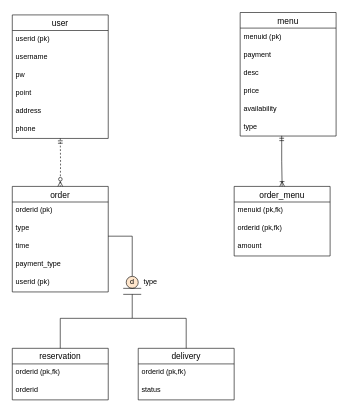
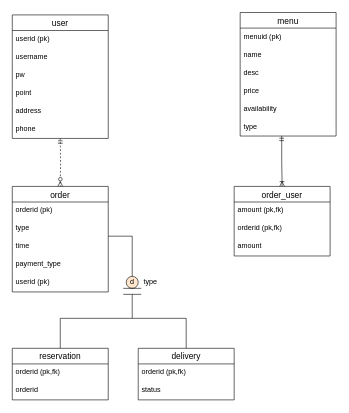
  <mxCell id="0" />
  <mxCell id="1" parent="0" />
  <mxCell id="2" value="user" style="swimlane;fontStyle=0;childLayout=stackLayout;horizontal=1;startSize=26;horizontalStack=0;resizeParent=1;resizeParentMax=0;resizeLast=0;collapsible=1;marginBottom=0;align=center;fontSize=14;" parent="1" vertex="1"><mxGeometry x="20" y="24" width="160" height="206" as="geometry" /></mxCell>
  <mxCell id="3" value="userid (pk)" style="text;strokeColor=none;fillColor=none;spacingLeft=4;spacingRight=4;overflow=hidden;rotatable=0;points=[[0,0.5],[1,0.5]];portConstraint=eastwest;fontSize=12;" parent="2" vertex="1"><mxGeometry y="26" width="160" height="30" as="geometry" /></mxCell>
  <mxCell id="4" value="username" style="text;strokeColor=none;fillColor=none;spacingLeft=4;spacingRight=4;overflow=hidden;rotatable=0;points=[[0,0.5],[1,0.5]];portConstraint=eastwest;fontSize=12;" parent="2" vertex="1"><mxGeometry y="56" width="160" height="30" as="geometry" /></mxCell>
  <mxCell id="5" value="pw" style="text;strokeColor=none;fillColor=none;spacingLeft=4;spacingRight=4;overflow=hidden;rotatable=0;points=[[0,0.5],[1,0.5]];portConstraint=eastwest;fontSize=12;" parent="2" vertex="1"><mxGeometry y="86" width="160" height="30" as="geometry" /></mxCell>
  <mxCell id="6" value="point" style="text;strokeColor=none;fillColor=none;spacingLeft=4;spacingRight=4;overflow=hidden;rotatable=0;points=[[0,0.5],[1,0.5]];portConstraint=eastwest;fontSize=12;" parent="2" vertex="1"><mxGeometry y="116" width="160" height="30" as="geometry" /></mxCell>
  <mxCell id="7" value="address" style="text;strokeColor=none;fillColor=none;spacingLeft=4;spacingRight=4;overflow=hidden;rotatable=0;points=[[0,0.5],[1,0.5]];portConstraint=eastwest;fontSize=12;" parent="2" vertex="1"><mxGeometry y="146" width="160" height="30" as="geometry" /></mxCell>
  <mxCell id="8" value="phone" style="text;strokeColor=none;fillColor=none;spacingLeft=4;spacingRight=4;overflow=hidden;rotatable=0;points=[[0,0.5],[1,0.5]];portConstraint=eastwest;fontSize=12;" parent="2" vertex="1"><mxGeometry y="176" width="160" height="30" as="geometry" /></mxCell>
  <mxCell id="9" value="menu" style="swimlane;fontStyle=0;childLayout=stackLayout;horizontal=1;startSize=26;horizontalStack=0;resizeParent=1;resizeParentMax=0;resizeLast=0;collapsible=1;marginBottom=0;align=center;fontSize=14;" parent="1" vertex="1"><mxGeometry x="400" y="20" width="160" height="206" as="geometry" /></mxCell>
  <mxCell id="10" value="menuid (pk)" style="text;strokeColor=none;fillColor=none;spacingLeft=4;spacingRight=4;overflow=hidden;rotatable=0;points=[[0,0.5],[1,0.5]];portConstraint=eastwest;fontSize=12;" parent="9" vertex="1"><mxGeometry y="26" width="160" height="30" as="geometry" /></mxCell>
- <mxCell id="11" value="payment" style="text;strokeColor=none;fillColor=none;spacingLeft=4;spacingRight=4;overflow=hidden;rotatable=0;points=[[0,0.5],[1,0.5]];portConstraint=eastwest;fontSize=12;" parent="9" vertex="1"><mxGeometry y="56" width="160" height="30" as="geometry" /></mxCell>
+ <mxCell id="11" value="name" style="text;strokeColor=none;fillColor=none;spacingLeft=4;spacingRight=4;overflow=hidden;rotatable=0;points=[[0,0.5],[1,0.5]];portConstraint=eastwest;fontSize=12;" parent="9" vertex="1"><mxGeometry y="56" width="160" height="30" as="geometry" /></mxCell>
  <mxCell id="12" value="desc" style="text;strokeColor=none;fillColor=none;spacingLeft=4;spacingRight=4;overflow=hidden;rotatable=0;points=[[0,0.5],[1,0.5]];portConstraint=eastwest;fontSize=12;" parent="9" vertex="1"><mxGeometry y="86" width="160" height="30" as="geometry" /></mxCell>
  <mxCell id="13" value="price" style="text;strokeColor=none;fillColor=none;spacingLeft=4;spacingRight=4;overflow=hidden;rotatable=0;points=[[0,0.5],[1,0.5]];portConstraint=eastwest;fontSize=12;" parent="9" vertex="1"><mxGeometry y="116" width="160" height="30" as="geometry" /></mxCell>
  <mxCell id="14" value="availability" style="text;strokeColor=none;fillColor=none;spacingLeft=4;spacingRight=4;overflow=hidden;rotatable=0;points=[[0,0.5],[1,0.5]];portConstraint=eastwest;fontSize=12;" parent="9" vertex="1"><mxGeometry y="146" width="160" height="30" as="geometry" /></mxCell>
  <mxCell id="15" value="type" style="text;strokeColor=none;fillColor=none;spacingLeft=4;spacingRight=4;overflow=hidden;rotatable=0;points=[[0,0.5],[1,0.5]];portConstraint=eastwest;fontSize=12;" parent="9" vertex="1"><mxGeometry y="176" width="160" height="30" as="geometry" /></mxCell>
  <mxCell id="16" value="order" style="swimlane;fontStyle=0;childLayout=stackLayout;horizontal=1;startSize=26;horizontalStack=0;resizeParent=1;resizeParentMax=0;resizeLast=0;collapsible=1;marginBottom=0;align=center;fontSize=14;" parent="1" vertex="1"><mxGeometry x="20" y="310" width="160" height="176" as="geometry" /></mxCell>
  <mxCell id="17" value="orderid (pk)" style="text;strokeColor=none;fillColor=none;spacingLeft=4;spacingRight=4;overflow=hidden;rotatable=0;points=[[0,0.5],[1,0.5]];portConstraint=eastwest;fontSize=12;" parent="16" vertex="1"><mxGeometry y="26" width="160" height="30" as="geometry" /></mxCell>
  <mxCell id="18" value="type" style="text;strokeColor=none;fillColor=none;spacingLeft=4;spacingRight=4;overflow=hidden;rotatable=0;points=[[0,0.5],[1,0.5]];portConstraint=eastwest;fontSize=12;" parent="16" vertex="1"><mxGeometry y="56" width="160" height="30" as="geometry" /></mxCell>
  <mxCell id="19" value="time" style="text;strokeColor=none;fillColor=none;spacingLeft=4;spacingRight=4;overflow=hidden;rotatable=0;points=[[0,0.5],[1,0.5]];portConstraint=eastwest;fontSize=12;" vertex="1" parent="16"><mxGeometry y="86" width="160" height="30" as="geometry" /></mxCell>
  <mxCell id="20" value="payment_type" style="text;strokeColor=none;fillColor=none;spacingLeft=4;spacingRight=4;overflow=hidden;rotatable=0;points=[[0,0.5],[1,0.5]];portConstraint=eastwest;fontSize=12;" vertex="1" parent="16"><mxGeometry y="116" width="160" height="30" as="geometry" /></mxCell>
  <mxCell id="21" value="userid (pk)" style="text;strokeColor=none;fillColor=none;spacingLeft=4;spacingRight=4;overflow=hidden;rotatable=0;points=[[0,0.5],[1,0.5]];portConstraint=eastwest;fontSize=12;" vertex="1" parent="16"><mxGeometry y="146" width="160" height="30" as="geometry" /></mxCell>
  <mxCell id="22" style="edgeStyle=orthogonalEdgeStyle;rounded=0;orthogonalLoop=1;jettySize=auto;html=1;entryX=0.5;entryY=0;entryDx=0;entryDy=0;endArrow=ERzeroToMany;endFill=1;startArrow=ERmandOne;startFill=0;dashed=1;" parent="1" target="16" edge="1"><mxGeometry relative="1" as="geometry"><mxPoint x="100" y="230" as="sourcePoint" /></mxGeometry></mxCell>
  <mxCell id="23" value="delivery" style="swimlane;fontStyle=0;childLayout=stackLayout;horizontal=1;startSize=26;horizontalStack=0;resizeParent=1;resizeParentMax=0;resizeLast=0;collapsible=1;marginBottom=0;align=center;fontSize=14;" parent="1" vertex="1"><mxGeometry x="230" y="580" width="160" height="86" as="geometry" /></mxCell>
  <mxCell id="24" value="orderid (pk,fk)" style="text;strokeColor=none;fillColor=none;spacingLeft=4;spacingRight=4;overflow=hidden;rotatable=0;points=[[0,0.5],[1,0.5]];portConstraint=eastwest;fontSize=12;" parent="23" vertex="1"><mxGeometry y="26" width="160" height="30" as="geometry" /></mxCell>
  <mxCell id="25" value="status" style="text;strokeColor=none;fillColor=none;spacingLeft=4;spacingRight=4;overflow=hidden;rotatable=0;points=[[0,0.5],[1,0.5]];portConstraint=eastwest;fontSize=12;" parent="23" vertex="1"><mxGeometry y="56" width="160" height="30" as="geometry" /></mxCell>
  <mxCell id="26" value="reservation" style="swimlane;fontStyle=0;childLayout=stackLayout;horizontal=1;startSize=26;horizontalStack=0;resizeParent=1;resizeParentMax=0;resizeLast=0;collapsible=1;marginBottom=0;align=center;fontSize=14;" parent="1" vertex="1"><mxGeometry x="20" y="580" width="160" height="86" as="geometry" /></mxCell>
  <mxCell id="27" value="orderid (pk,fk)" style="text;strokeColor=none;fillColor=none;spacingLeft=4;spacingRight=4;overflow=hidden;rotatable=0;points=[[0,0.5],[1,0.5]];portConstraint=eastwest;fontSize=12;" parent="26" vertex="1"><mxGeometry y="26" width="160" height="30" as="geometry" /></mxCell>
  <mxCell id="28" value="orderid" style="text;strokeColor=none;fillColor=none;spacingLeft=4;spacingRight=4;overflow=hidden;rotatable=0;points=[[0,0.5],[1,0.5]];portConstraint=eastwest;fontSize=12;" parent="26" vertex="1"><mxGeometry y="56" width="160" height="30" as="geometry" /></mxCell>
  <mxCell id="29" style="edgeStyle=orthogonalEdgeStyle;rounded=0;orthogonalLoop=1;jettySize=auto;html=1;endArrow=none;endFill=0;" parent="1" source="18" edge="1"><mxGeometry relative="1" as="geometry"><mxPoint x="220" y="460" as="targetPoint" /><Array as="points"><mxPoint x="220" y="393" /></Array></mxGeometry></mxCell>
  <mxCell id="30" style="edgeStyle=orthogonalEdgeStyle;rounded=0;orthogonalLoop=1;jettySize=auto;html=1;entryX=0.5;entryY=0;entryDx=0;entryDy=0;endArrow=none;endFill=0;" parent="1" target="23" edge="1"><mxGeometry relative="1" as="geometry"><mxPoint x="220" y="490" as="sourcePoint" /><Array as="points"><mxPoint x="220" y="530" /><mxPoint x="310" y="530" /></Array></mxGeometry></mxCell>
  <mxCell id="31" value="d" style="ellipse;whiteSpace=wrap;html=1;aspect=fixed;fillColor=#ffe6cc;" parent="1" vertex="1"><mxGeometry x="210" y="460" width="20" height="20" as="geometry" /></mxCell>
  <mxCell id="32" value="" style="endArrow=none;html=1;" parent="1" edge="1"><mxGeometry width="50" height="50" relative="1" as="geometry"><mxPoint x="100" y="530" as="sourcePoint" /><mxPoint x="220" y="530" as="targetPoint" /></mxGeometry></mxCell>
  <mxCell id="33" value="" style="endArrow=none;html=1;exitX=0.5;exitY=0;exitDx=0;exitDy=0;" parent="1" source="26" edge="1"><mxGeometry width="50" height="50" relative="1" as="geometry"><mxPoint x="220" y="550" as="sourcePoint" /><mxPoint x="100" y="530" as="targetPoint" /></mxGeometry></mxCell>
  <mxCell id="34" value="" style="endArrow=none;html=1;" parent="1" edge="1"><mxGeometry width="50" height="50" relative="1" as="geometry"><mxPoint x="205" y="490" as="sourcePoint" /><mxPoint x="235" y="490" as="targetPoint" /></mxGeometry></mxCell>
  <mxCell id="35" value="" style="endArrow=none;html=1;" parent="1" edge="1"><mxGeometry width="50" height="50" relative="1" as="geometry"><mxPoint x="205" y="480" as="sourcePoint" /><mxPoint x="235" y="480" as="targetPoint" /></mxGeometry></mxCell>
  <mxCell id="36" value="type" style="text;html=1;align=center;verticalAlign=middle;resizable=0;points=[];autosize=1;" parent="1" vertex="1"><mxGeometry x="230" y="460" width="40" height="20" as="geometry" /></mxCell>
- <mxCell id="37" value="order_menu" style="swimlane;fontStyle=0;childLayout=stackLayout;horizontal=1;startSize=26;horizontalStack=0;resizeParent=1;resizeParentMax=0;resizeLast=0;collapsible=1;marginBottom=0;align=center;fontSize=14;" parent="1" vertex="1"><mxGeometry x="390" y="310" width="160" height="116" as="geometry" /></mxCell>
- <mxCell id="38" value="menuid (pk,fk)" style="text;strokeColor=none;fillColor=none;spacingLeft=4;spacingRight=4;overflow=hidden;rotatable=0;points=[[0,0.5],[1,0.5]];portConstraint=eastwest;fontSize=12;" parent="37" vertex="1"><mxGeometry y="26" width="160" height="30" as="geometry" /></mxCell>
+ <mxCell id="37" value="order_user" style="swimlane;fontStyle=0;childLayout=stackLayout;horizontal=1;startSize=26;horizontalStack=0;resizeParent=1;resizeParentMax=0;resizeLast=0;collapsible=1;marginBottom=0;align=center;fontSize=14;" parent="1" vertex="1"><mxGeometry x="390" y="310" width="160" height="116" as="geometry" /></mxCell>
+ <mxCell id="38" value="amount (pk,fk)" style="text;strokeColor=none;fillColor=none;spacingLeft=4;spacingRight=4;overflow=hidden;rotatable=0;points=[[0,0.5],[1,0.5]];portConstraint=eastwest;fontSize=12;" parent="37" vertex="1"><mxGeometry y="26" width="160" height="30" as="geometry" /></mxCell>
  <mxCell id="39" value="orderid (pk,fk)" style="text;strokeColor=none;fillColor=none;spacingLeft=4;spacingRight=4;overflow=hidden;rotatable=0;points=[[0,0.5],[1,0.5]];portConstraint=eastwest;fontSize=12;" parent="37" vertex="1"><mxGeometry y="56" width="160" height="30" as="geometry" /></mxCell>
  <mxCell id="40" value="amount" style="text;strokeColor=none;fillColor=none;spacingLeft=4;spacingRight=4;overflow=hidden;rotatable=0;points=[[0,0.5],[1,0.5]];portConstraint=eastwest;fontSize=12;" parent="37" vertex="1"><mxGeometry y="86" width="160" height="30" as="geometry" /></mxCell>
  <mxCell id="41" style="edgeStyle=orthogonalEdgeStyle;rounded=0;orthogonalLoop=1;jettySize=auto;html=1;exitX=0.433;exitY=0.989;exitDx=0;exitDy=0;entryX=0.5;entryY=0;entryDx=0;entryDy=0;startArrow=ERmandOne;startFill=0;endArrow=ERoneToMany;endFill=0;exitPerimeter=0;" parent="1" source="15" target="37" edge="1"><mxGeometry relative="1" as="geometry" /></mxCell>
